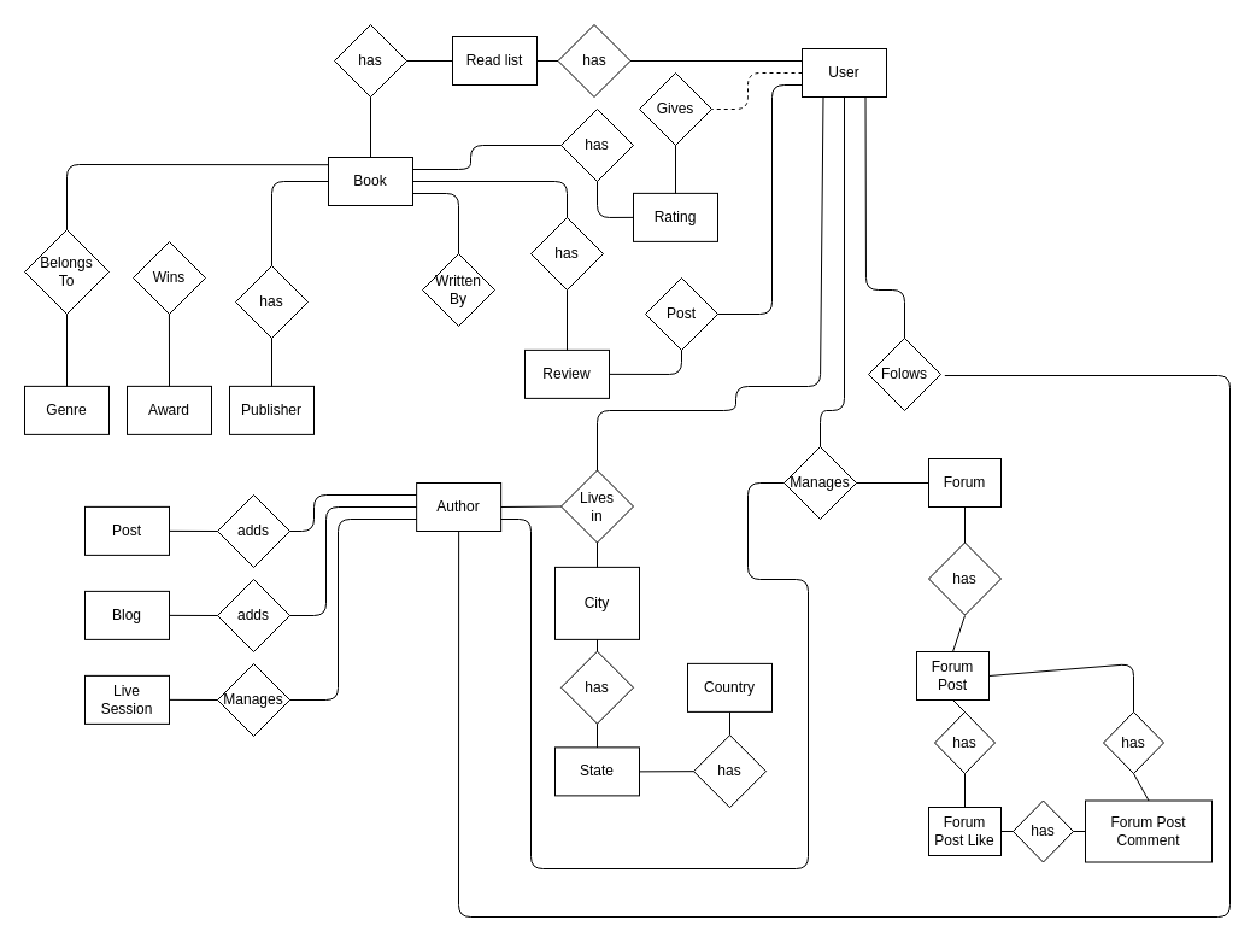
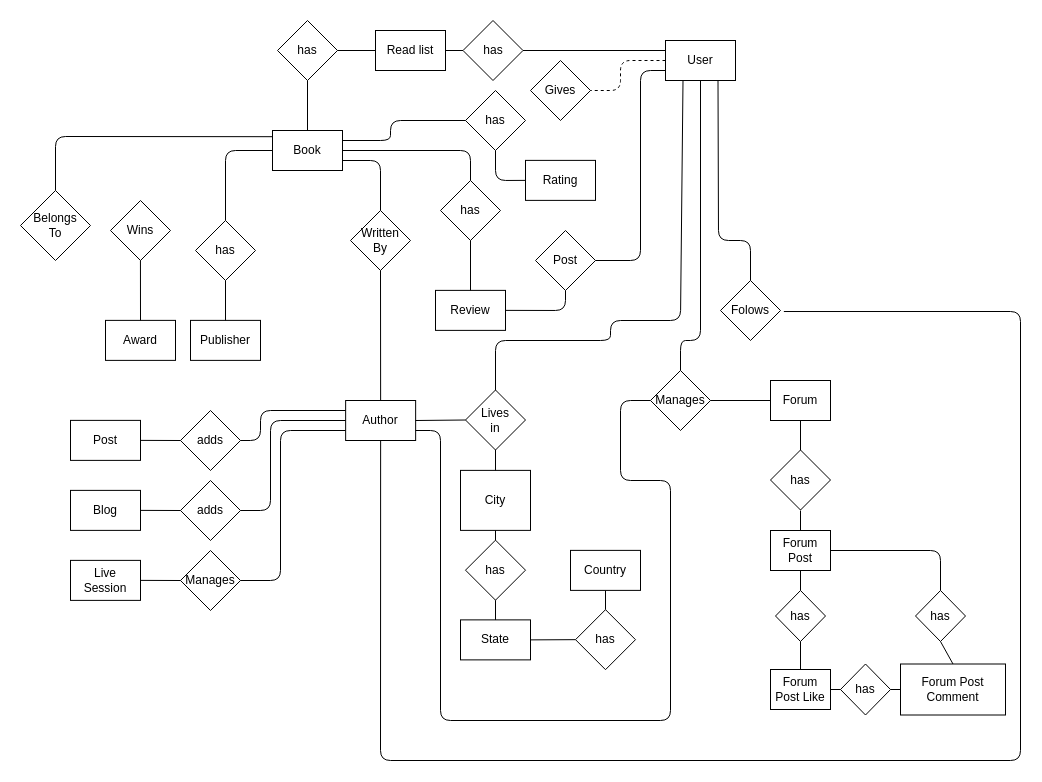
  <mxCell id="0" />
  <mxCell id="1" parent="0" />
  <mxCell id="2" value="Book" style="rounded=0;whiteSpace=wrap;html=1;" parent="1" vertex="1"><mxGeometry x="272" y="130" width="70" height="40" as="geometry" /></mxCell>
  <mxCell id="3" value="has" style="rhombus;whiteSpace=wrap;html=1;" parent="1" vertex="1"><mxGeometry x="440" y="180" width="60" height="60" as="geometry" /></mxCell>
  <mxCell id="4" value="" style="endArrow=none;html=1;exitX=0.5;exitY=0;exitDx=0;exitDy=0;entryX=1;entryY=0.5;entryDx=0;entryDy=0;" parent="1" source="3" target="2" edge="1"><mxGeometry width="50" height="50" relative="1" as="geometry"><mxPoint x="360" y="330" as="sourcePoint" /><mxPoint x="410" y="280" as="targetPoint" /><Array as="points"><mxPoint x="470" y="150" /></Array></mxGeometry></mxCell>
  <mxCell id="5" value="Review" style="rounded=0;whiteSpace=wrap;html=1;" parent="1" vertex="1"><mxGeometry x="435" y="289.881" width="70" height="40" as="geometry" /></mxCell>
  <mxCell id="6" value="" style="endArrow=none;html=1;exitX=0.5;exitY=1;exitDx=0;exitDy=0;entryX=0.5;entryY=0;entryDx=0;entryDy=0;" parent="1" source="3" target="5" edge="1"><mxGeometry width="50" height="50" relative="1" as="geometry"><mxPoint x="479.952" y="229.905" as="sourcePoint" /><mxPoint x="515.19" y="179.905" as="targetPoint" /></mxGeometry></mxCell>
  <mxCell id="7" value="has" style="rhombus;whiteSpace=wrap;html=1;" parent="1" vertex="1"><mxGeometry x="465" y="90" width="60" height="60" as="geometry" /></mxCell>
  <mxCell id="8" value="Rating" style="rounded=0;whiteSpace=wrap;html=1;" parent="1" vertex="1"><mxGeometry x="525" y="159.881" width="70" height="40" as="geometry" /></mxCell>
  <mxCell id="9" value="Author" style="rounded=0;whiteSpace=wrap;html=1;" parent="1" vertex="1"><mxGeometry x="345.143" y="400" width="70" height="40" as="geometry" /></mxCell>
  <mxCell id="10" value="Written&lt;br&gt;By&lt;br&gt;" style="rhombus;whiteSpace=wrap;html=1;" parent="1" vertex="1"><mxGeometry x="350" y="210" width="60" height="60" as="geometry" /></mxCell>
  <mxCell id="11" value="Award" style="rounded=0;whiteSpace=wrap;html=1;" parent="1" vertex="1"><mxGeometry x="105" y="319.881" width="70" height="40" as="geometry" /></mxCell>
  <mxCell id="12" value="Wins" style="rhombus;whiteSpace=wrap;html=1;" parent="1" vertex="1"><mxGeometry x="110" y="200" width="60" height="60" as="geometry" /></mxCell>
  <mxCell id="13" value="" style="endArrow=none;html=1;exitX=0.5;exitY=1;exitDx=0;exitDy=0;entryX=0.5;entryY=0;entryDx=0;entryDy=0;" parent="1" target="11" edge="1"><mxGeometry width="50" height="50" relative="1" as="geometry"><mxPoint x="139.952" y="259.905" as="sourcePoint" /><mxPoint x="139.952" y="299.905" as="targetPoint" /></mxGeometry></mxCell>
- <mxCell id="14" value="Genre" style="rounded=0;whiteSpace=wrap;html=1;" parent="1" vertex="1"><mxGeometry x="20" y="319.881" width="70" height="40" as="geometry" /></mxCell>
  <mxCell id="15" value="Belongs&lt;br&gt;To&lt;br&gt;" style="rhombus;whiteSpace=wrap;html=1;" parent="1" vertex="1"><mxGeometry x="20" y="190" width="70" height="70" as="geometry" /></mxCell>
- <mxCell id="16" value="" style="endArrow=none;html=1;exitX=0.5;exitY=1;exitDx=0;exitDy=0;entryX=0.5;entryY=0;entryDx=0;entryDy=0;" parent="1" source="15" target="14" edge="1"><mxGeometry width="50" height="50" relative="1" as="geometry"><mxPoint x="59.952" y="259.905" as="sourcePoint" /><mxPoint x="59.952" y="299.905" as="targetPoint" /></mxGeometry></mxCell>
  <mxCell id="17" value="" style="endArrow=none;html=1;exitX=0.5;exitY=0;exitDx=0;exitDy=0;entryX=-0.003;entryY=0.155;entryDx=0;entryDy=0;entryPerimeter=0;" parent="1" source="15" target="2" edge="1"><mxGeometry width="50" height="50" relative="1" as="geometry"><mxPoint x="65.19" y="269.905" as="sourcePoint" /><mxPoint x="65.19" y="329.905" as="targetPoint" /><Array as="points"><mxPoint x="55" y="136" /></Array></mxGeometry></mxCell>
  <mxCell id="18" value="has" style="rhombus;whiteSpace=wrap;html=1;" parent="1" vertex="1"><mxGeometry x="195" y="220" width="60" height="60" as="geometry" /></mxCell>
  <mxCell id="19" value="Publisher" style="rounded=0;whiteSpace=wrap;html=1;" parent="1" vertex="1"><mxGeometry x="190" y="319.881" width="70" height="40" as="geometry" /></mxCell>
  <mxCell id="20" value="" style="endArrow=none;html=1;exitX=0.5;exitY=1;exitDx=0;exitDy=0;entryX=0.5;entryY=0;entryDx=0;entryDy=0;" parent="1" source="18" target="19" edge="1"><mxGeometry width="50" height="50" relative="1" as="geometry"><mxPoint x="234.952" y="229.905" as="sourcePoint" /><mxPoint x="270.19" y="179.905" as="targetPoint" /></mxGeometry></mxCell>
  <mxCell id="21" value="" style="endArrow=none;html=1;exitX=0;exitY=0.5;exitDx=0;exitDy=0;entryX=0.5;entryY=0;entryDx=0;entryDy=0;" parent="1" source="2" target="18" edge="1"><mxGeometry width="50" height="50" relative="1" as="geometry"><mxPoint x="149.952" y="269.905" as="sourcePoint" /><mxPoint x="149.952" y="329.905" as="targetPoint" /><Array as="points"><mxPoint x="225" y="150" /></Array></mxGeometry></mxCell>
  <mxCell id="22" value="User" style="rounded=0;whiteSpace=wrap;html=1;" parent="1" vertex="1"><mxGeometry x="665" y="40" width="70" height="40" as="geometry" /></mxCell>
  <mxCell id="23" value="Read list" style="rounded=0;whiteSpace=wrap;html=1;" parent="1" vertex="1"><mxGeometry x="375" y="30" width="70" height="40" as="geometry" /></mxCell>
  <mxCell id="24" value="has" style="rhombus;whiteSpace=wrap;html=1;" parent="1" vertex="1"><mxGeometry x="462.5" y="20" width="60" height="60" as="geometry" /></mxCell>
  <mxCell id="25" value="has" style="rhombus;whiteSpace=wrap;html=1;" parent="1" vertex="1"><mxGeometry x="277" y="20" width="60" height="60" as="geometry" /></mxCell>
  <mxCell id="26" value="" style="endArrow=none;html=1;exitX=1;exitY=0.5;exitDx=0;exitDy=0;entryX=0;entryY=0.5;entryDx=0;entryDy=0;" parent="1" source="25" target="23" edge="1"><mxGeometry width="50" height="50" relative="1" as="geometry"><mxPoint x="352.167" y="150.333" as="sourcePoint" /><mxPoint x="449.667" y="150.333" as="targetPoint" /></mxGeometry></mxCell>
  <mxCell id="27" value="" style="endArrow=none;html=1;exitX=1;exitY=0.5;exitDx=0;exitDy=0;entryX=0;entryY=0.5;entryDx=0;entryDy=0;" parent="1" source="23" target="24" edge="1"><mxGeometry width="50" height="50" relative="1" as="geometry"><mxPoint x="347.167" y="60.333" as="sourcePoint" /><mxPoint x="384.667" y="60.333" as="targetPoint" /></mxGeometry></mxCell>
  <mxCell id="28" value="" style="endArrow=none;html=1;exitX=0;exitY=0.25;exitDx=0;exitDy=0;entryX=1;entryY=0.5;entryDx=0;entryDy=0;" parent="1" source="22" target="24" edge="1"><mxGeometry width="50" height="50" relative="1" as="geometry"><mxPoint x="357.167" y="80.333" as="sourcePoint" /><mxPoint x="394.667" y="80.333" as="targetPoint" /></mxGeometry></mxCell>
  <mxCell id="29" value="" style="endArrow=none;html=1;exitX=0.5;exitY=1;exitDx=0;exitDy=0;" parent="1" source="25" target="2" edge="1"><mxGeometry width="50" height="50" relative="1" as="geometry"><mxPoint x="367.167" y="90.333" as="sourcePoint" /><mxPoint x="404.667" y="90.333" as="targetPoint" /></mxGeometry></mxCell>
+ <mxCell id="30" value="" style="endArrow=none;html=1;exitX=0.5;exitY=1;exitDx=0;exitDy=0;entryX=0.5;entryY=0;entryDx=0;entryDy=0;" parent="1" source="10" target="9" edge="1"><mxGeometry width="50" height="50" relative="1" as="geometry"><mxPoint x="479.952" y="289.905" as="sourcePoint" /><mxPoint x="479.952" y="329.905" as="targetPoint" /></mxGeometry></mxCell>
  <mxCell id="31" value="" style="endArrow=none;html=1;exitX=0.5;exitY=0;exitDx=0;exitDy=0;entryX=1;entryY=0.75;entryDx=0;entryDy=0;" parent="1" source="10" target="2" edge="1"><mxGeometry width="50" height="50" relative="1" as="geometry"><mxPoint x="489.952" y="299.905" as="sourcePoint" /><mxPoint x="330" y="169.524" as="targetPoint" /><Array as="points"><mxPoint x="380" y="160" /></Array></mxGeometry></mxCell>
  <mxCell id="32" value="Post" style="rhombus;whiteSpace=wrap;html=1;" parent="1" vertex="1"><mxGeometry x="535" y="230" width="60" height="60" as="geometry" /></mxCell>
  <mxCell id="33" value="" style="endArrow=none;html=1;exitX=1;exitY=0.5;exitDx=0;exitDy=0;entryX=0.5;entryY=1;entryDx=0;entryDy=0;" parent="1" source="5" target="32" edge="1"><mxGeometry width="50" height="50" relative="1" as="geometry"><mxPoint x="479.667" y="290.333" as="sourcePoint" /><mxPoint x="479.667" y="329.5" as="targetPoint" /><Array as="points"><mxPoint x="565" y="310" /></Array></mxGeometry></mxCell>
  <mxCell id="34" value="Gives" style="rhombus;whiteSpace=wrap;html=1;" parent="1" vertex="1"><mxGeometry x="530" y="60" width="60" height="60" as="geometry" /></mxCell>
  <mxCell id="35" value="" style="endArrow=none;html=1;exitX=0;exitY=0.5;exitDx=0;exitDy=0;entryX=1;entryY=0.5;entryDx=0;entryDy=0;dashed=1;" parent="1" source="22" target="34" edge="1"><mxGeometry width="50" height="50" relative="1" as="geometry"><mxPoint x="674.667" y="60.333" as="sourcePoint" /><mxPoint x="532.167" y="60.333" as="targetPoint" /><Array as="points"><mxPoint x="620" y="60" /><mxPoint x="620" y="90" /></Array></mxGeometry></mxCell>
  <mxCell id="36" value="" style="endArrow=none;html=1;exitX=1;exitY=0.5;exitDx=0;exitDy=0;entryX=0;entryY=0.75;entryDx=0;entryDy=0;" parent="1" source="32" target="22" edge="1"><mxGeometry width="50" height="50" relative="1" as="geometry"><mxPoint x="574.667" y="290.333" as="sourcePoint" /><mxPoint x="574.667" y="329.5" as="targetPoint" /><Array as="points"><mxPoint x="640" y="260" /><mxPoint x="640" y="70" /></Array></mxGeometry></mxCell>
  <mxCell id="37" value="adds" style="rhombus;whiteSpace=wrap;html=1;" parent="1" vertex="1"><mxGeometry x="180" y="410" width="60" height="60" as="geometry" /></mxCell>
  <mxCell id="38" value="Post" style="rounded=0;whiteSpace=wrap;html=1;" parent="1" vertex="1"><mxGeometry x="70" y="419.881" width="70" height="40" as="geometry" /></mxCell>
  <mxCell id="39" value="" style="endArrow=none;html=1;entryX=0;entryY=0.5;entryDx=0;entryDy=0;exitX=1;exitY=0.5;exitDx=0;exitDy=0;" parent="1" edge="1" target="37" source="38"><mxGeometry width="50" height="50" relative="1" as="geometry"><mxPoint x="60" y="530" as="sourcePoint" /><mxPoint x="110" y="480" as="targetPoint" /></mxGeometry></mxCell>
  <mxCell id="40" value="" style="endArrow=none;html=1;entryX=1;entryY=0.5;entryDx=0;entryDy=0;exitX=0;exitY=0.25;exitDx=0;exitDy=0;" edge="1" parent="1" source="9" target="37"><mxGeometry width="50" height="50" relative="1" as="geometry"><mxPoint x="150" y="450" as="sourcePoint" /><mxPoint x="190" y="450" as="targetPoint" /><Array as="points"><mxPoint x="260" y="410" /><mxPoint x="260" y="440" /></Array></mxGeometry></mxCell>
  <mxCell id="41" value="adds" style="rhombus;whiteSpace=wrap;html=1;" vertex="1" parent="1"><mxGeometry x="180" y="480" width="60" height="60" as="geometry" /></mxCell>
  <mxCell id="42" value="Blog" style="rounded=0;whiteSpace=wrap;html=1;" vertex="1" parent="1"><mxGeometry x="70" y="489.881" width="70" height="40" as="geometry" /></mxCell>
  <mxCell id="43" value="" style="endArrow=none;html=1;entryX=0;entryY=0.5;entryDx=0;entryDy=0;exitX=1;exitY=0.5;exitDx=0;exitDy=0;" edge="1" parent="1" source="42" target="41"><mxGeometry width="50" height="50" relative="1" as="geometry"><mxPoint x="60" y="600" as="sourcePoint" /><mxPoint x="110" y="550" as="targetPoint" /></mxGeometry></mxCell>
  <mxCell id="44" value="Manages" style="rhombus;whiteSpace=wrap;html=1;" vertex="1" parent="1"><mxGeometry x="180" y="550" width="60" height="60" as="geometry" /></mxCell>
  <mxCell id="45" value="Live Session" style="rounded=0;whiteSpace=wrap;html=1;" vertex="1" parent="1"><mxGeometry x="70" y="559.881" width="70" height="40" as="geometry" /></mxCell>
  <mxCell id="46" value="" style="endArrow=none;html=1;entryX=0;entryY=0.5;entryDx=0;entryDy=0;exitX=1;exitY=0.5;exitDx=0;exitDy=0;" edge="1" parent="1" source="45" target="44"><mxGeometry width="50" height="50" relative="1" as="geometry"><mxPoint x="60" y="670" as="sourcePoint" /><mxPoint x="110" y="620" as="targetPoint" /></mxGeometry></mxCell>
  <mxCell id="47" value="" style="endArrow=none;html=1;entryX=1;entryY=0.5;entryDx=0;entryDy=0;exitX=0;exitY=0.5;exitDx=0;exitDy=0;" edge="1" parent="1" source="9" target="41"><mxGeometry width="50" height="50" relative="1" as="geometry"><mxPoint x="340" y="420" as="sourcePoint" /><mxPoint x="250" y="450" as="targetPoint" /><Array as="points"><mxPoint x="270" y="420" /><mxPoint x="270" y="510" /></Array></mxGeometry></mxCell>
  <mxCell id="48" value="" style="endArrow=none;html=1;entryX=1;entryY=0.5;entryDx=0;entryDy=0;" edge="1" parent="1" target="44"><mxGeometry width="50" height="50" relative="1" as="geometry"><mxPoint x="345" y="430" as="sourcePoint" /><mxPoint x="249.952" y="519.905" as="targetPoint" /><Array as="points"><mxPoint x="280" y="430" /><mxPoint x="280" y="580" /></Array></mxGeometry></mxCell>
  <mxCell id="49" value="Lives&lt;br&gt;in&lt;br&gt;" style="rhombus;whiteSpace=wrap;html=1;" vertex="1" parent="1"><mxGeometry x="465" y="389.5" width="60" height="60" as="geometry" /></mxCell>
  <mxCell id="50" value="" style="endArrow=none;html=1;entryX=0.5;entryY=0;entryDx=0;entryDy=0;exitX=0.25;exitY=1;exitDx=0;exitDy=0;" edge="1" parent="1" source="22" target="49"><mxGeometry width="50" height="50" relative="1" as="geometry"><mxPoint x="750" y="160" as="sourcePoint" /><mxPoint x="532.167" y="60.333" as="targetPoint" /><Array as="points"><mxPoint x="680" y="320" /><mxPoint x="610" y="320" /><mxPoint x="610" y="340" /><mxPoint x="495" y="340" /></Array></mxGeometry></mxCell>
  <mxCell id="51" value="" style="endArrow=none;html=1;exitX=0;exitY=0.5;exitDx=0;exitDy=0;entryX=1;entryY=0.5;entryDx=0;entryDy=0;" edge="1" parent="1" source="49" target="9"><mxGeometry width="50" height="50" relative="1" as="geometry"><mxPoint x="389.667" y="280.333" as="sourcePoint" /><mxPoint x="390.5" y="410.333" as="targetPoint" /></mxGeometry></mxCell>
  <mxCell id="52" value="City" style="rounded=0;whiteSpace=wrap;html=1;" vertex="1" parent="1"><mxGeometry x="460" y="469.881" width="70" height="60" as="geometry" /></mxCell>
  <mxCell id="53" value="has" style="rhombus;whiteSpace=wrap;html=1;" vertex="1" parent="1"><mxGeometry x="465" y="539.667" width="60" height="60" as="geometry" /></mxCell>
  <mxCell id="54" value="" style="endArrow=none;html=1;entryX=0.5;entryY=1;entryDx=0;entryDy=0;exitX=0.5;exitY=0;exitDx=0;exitDy=0;" edge="1" parent="1" source="52" target="49"><mxGeometry width="50" height="50" relative="1" as="geometry"><mxPoint x="395" y="529.5" as="sourcePoint" /><mxPoint x="445" y="479.5" as="targetPoint" /></mxGeometry></mxCell>
  <mxCell id="55" value="" style="endArrow=none;html=1;entryX=0.5;entryY=0;entryDx=0;entryDy=0;exitX=0.5;exitY=1;exitDx=0;exitDy=0;" edge="1" parent="1" source="52" target="53"><mxGeometry width="50" height="50" relative="1" as="geometry"><mxPoint x="495" y="529.5" as="sourcePoint" /><mxPoint x="504.667" y="459.833" as="targetPoint" /></mxGeometry></mxCell>
  <mxCell id="56" value="State" style="rounded=0;whiteSpace=wrap;html=1;" vertex="1" parent="1"><mxGeometry x="460" y="619.381" width="70" height="40" as="geometry" /></mxCell>
  <mxCell id="57" value="has" style="rhombus;whiteSpace=wrap;html=1;" vertex="1" parent="1"><mxGeometry x="575" y="609.167" width="60" height="60" as="geometry" /></mxCell>
  <mxCell id="58" value="" style="endArrow=none;html=1;entryX=0.5;entryY=0;entryDx=0;entryDy=0;exitX=0.5;exitY=1;exitDx=0;exitDy=0;" edge="1" parent="1" target="57" source="59"><mxGeometry width="50" height="50" relative="1" as="geometry"><mxPoint x="635" y="610" as="sourcePoint" /><mxPoint x="644.667" y="560.833" as="targetPoint" /></mxGeometry></mxCell>
  <mxCell id="59" value="Country" style="rounded=0;whiteSpace=wrap;html=1;" vertex="1" parent="1"><mxGeometry x="570" y="549.881" width="70" height="40" as="geometry" /></mxCell>
  <mxCell id="60" value="" style="endArrow=none;html=1;entryX=0.5;entryY=0;entryDx=0;entryDy=0;exitX=0.5;exitY=1;exitDx=0;exitDy=0;" edge="1" parent="1" source="53" target="56"><mxGeometry width="50" height="50" relative="1" as="geometry"><mxPoint x="505.111" y="529.278" as="sourcePoint" /><mxPoint x="505.111" y="549.556" as="targetPoint" /></mxGeometry></mxCell>
- <mxCell id="61" value="" style="endArrow=none;html=1;exitX=0.5;exitY=1;exitDx=0;exitDy=0;" edge="1" parent="1" source="34" target="8"><mxGeometry width="50" height="50" relative="1" as="geometry"><mxPoint x="479.667" y="250.333" as="sourcePoint" /><mxPoint x="479.667" y="299.5" as="targetPoint" /></mxGeometry></mxCell>
  <mxCell id="62" value="" style="endArrow=none;html=1;exitX=0;exitY=0.5;exitDx=0;exitDy=0;entryX=1;entryY=0.25;entryDx=0;entryDy=0;" edge="1" parent="1" source="7" target="2"><mxGeometry width="50" height="50" relative="1" as="geometry"><mxPoint x="317.167" y="90.333" as="sourcePoint" /><mxPoint x="317.048" y="140" as="targetPoint" /><Array as="points"><mxPoint x="390" y="120" /><mxPoint x="390" y="140" /></Array></mxGeometry></mxCell>
  <mxCell id="63" value="" style="endArrow=none;html=1;exitX=0.5;exitY=1;exitDx=0;exitDy=0;entryX=0;entryY=0.5;entryDx=0;entryDy=0;" edge="1" parent="1" source="7" target="8"><mxGeometry width="50" height="50" relative="1" as="geometry"><mxPoint x="317.2" y="90" as="sourcePoint" /><mxPoint x="317.057" y="140" as="targetPoint" /><Array as="points"><mxPoint x="495" y="180" /></Array></mxGeometry></mxCell>
  <mxCell id="64" value="" style="endArrow=none;html=1;entryX=0;entryY=0.5;entryDx=0;entryDy=0;exitX=1;exitY=0.5;exitDx=0;exitDy=0;" edge="1" parent="1" source="56" target="57"><mxGeometry width="50" height="50" relative="1" as="geometry"><mxPoint x="615.2" y="600" as="sourcePoint" /><mxPoint x="615.2" y="619.2" as="targetPoint" /></mxGeometry></mxCell>
  <mxCell id="65" value="" style="endArrow=none;html=1;entryX=1;entryY=0.75;entryDx=0;entryDy=0;exitX=0;exitY=0.5;exitDx=0;exitDy=0;" edge="1" parent="1" source="66" target="9"><mxGeometry width="50" height="50" relative="1" as="geometry"><mxPoint x="620" y="450" as="sourcePoint" /><mxPoint x="390" y="510" as="targetPoint" /><Array as="points"><mxPoint x="620" y="400" /><mxPoint x="620" y="480" /><mxPoint x="670" y="480" /><mxPoint x="670" y="720" /><mxPoint x="440" y="720" /><mxPoint x="440" y="430" /></Array></mxGeometry></mxCell>
  <mxCell id="66" value="Manages" style="rhombus;whiteSpace=wrap;html=1;" vertex="1" parent="1"><mxGeometry x="650" y="370" width="60" height="60" as="geometry" /></mxCell>
  <mxCell id="67" value="" style="endArrow=none;html=1;exitX=0.5;exitY=1;exitDx=0;exitDy=0;entryX=0.5;entryY=0;entryDx=0;entryDy=0;" edge="1" parent="1" source="22" target="66"><mxGeometry width="50" height="50" relative="1" as="geometry"><mxPoint x="840" y="240" as="sourcePoint" /><mxPoint x="700" y="360" as="targetPoint" /><Array as="points"><mxPoint x="700" y="340" /><mxPoint x="680" y="340" /></Array></mxGeometry></mxCell>
  <mxCell id="68" value="Forum" style="rounded=0;whiteSpace=wrap;html=1;" vertex="1" parent="1"><mxGeometry x="770" y="380" width="60" height="40" as="geometry" /></mxCell>
  <mxCell id="69" value="" style="endArrow=none;html=1;exitX=1;exitY=0.5;exitDx=0;exitDy=0;entryX=0;entryY=0.5;entryDx=0;entryDy=0;" edge="1" parent="1" source="66" target="68"><mxGeometry width="50" height="50" relative="1" as="geometry"><mxPoint x="710" y="470" as="sourcePoint" /><mxPoint x="760" y="420" as="targetPoint" /></mxGeometry></mxCell>
  <mxCell id="70" value="has" style="rhombus;whiteSpace=wrap;html=1;" vertex="1" parent="1"><mxGeometry x="770" y="449.5" width="60" height="60" as="geometry" /></mxCell>
- <mxCell id="71" value="Forum&lt;br&gt;Post&lt;br&gt;" style="rounded=0;whiteSpace=wrap;html=1;" vertex="1" parent="1"><mxGeometry x="760" y="540" width="60" height="40" as="geometry" /></mxCell>
+ <mxCell id="71" value="Forum&lt;br&gt;Post&lt;br&gt;" style="rounded=0;whiteSpace=wrap;html=1;" vertex="1" parent="1"><mxGeometry x="770" y="530" width="60" height="40" as="geometry" /></mxCell>
  <mxCell id="72" value="" style="endArrow=none;html=1;exitX=0.5;exitY=1;exitDx=0;exitDy=0;entryX=0.5;entryY=0;entryDx=0;entryDy=0;" edge="1" parent="1" source="68" target="70"><mxGeometry width="50" height="50" relative="1" as="geometry"><mxPoint x="390" y="280" as="sourcePoint" /><mxPoint x="390" y="410" as="targetPoint" /></mxGeometry></mxCell>
  <mxCell id="73" value="" style="endArrow=none;html=1;exitX=0.5;exitY=0;exitDx=0;exitDy=0;" edge="1" parent="1" source="71"><mxGeometry width="50" height="50" relative="1" as="geometry"><mxPoint x="810" y="430" as="sourcePoint" /><mxPoint x="800" y="510" as="targetPoint" /></mxGeometry></mxCell>
  <mxCell id="74" value="Forum&lt;br&gt;Post Like&lt;br&gt;" style="rounded=0;whiteSpace=wrap;html=1;" vertex="1" parent="1"><mxGeometry x="770" y="669" width="60" height="40" as="geometry" /></mxCell>
  <mxCell id="75" value="has" style="rhombus;whiteSpace=wrap;html=1;" vertex="1" parent="1"><mxGeometry x="775" y="590" width="50" height="51" as="geometry" /></mxCell>
  <mxCell id="76" value="" style="endArrow=none;html=1;exitX=0.5;exitY=1;exitDx=0;exitDy=0;entryX=0.5;entryY=0;entryDx=0;entryDy=0;" edge="1" parent="1" source="71" target="75"><mxGeometry width="50" height="50" relative="1" as="geometry"><mxPoint x="810" y="540" as="sourcePoint" /><mxPoint x="810" y="520" as="targetPoint" /></mxGeometry></mxCell>
  <mxCell id="77" value="" style="endArrow=none;html=1;exitX=0.5;exitY=0;exitDx=0;exitDy=0;entryX=0.5;entryY=1;entryDx=0;entryDy=0;" edge="1" parent="1" source="74" target="75"><mxGeometry width="50" height="50" relative="1" as="geometry"><mxPoint x="810" y="580" as="sourcePoint" /><mxPoint x="810" y="599.667" as="targetPoint" /></mxGeometry></mxCell>
  <mxCell id="78" value="Forum Post Comment&lt;br&gt;" style="rounded=0;whiteSpace=wrap;html=1;" vertex="1" parent="1"><mxGeometry x="900" y="663.5" width="105" height="51" as="geometry" /></mxCell>
  <mxCell id="79" value="has" style="rhombus;whiteSpace=wrap;html=1;" vertex="1" parent="1"><mxGeometry x="915" y="590" width="50" height="51" as="geometry" /></mxCell>
  <mxCell id="80" value="" style="endArrow=none;html=1;exitX=1;exitY=0.5;exitDx=0;exitDy=0;entryX=0.5;entryY=0;entryDx=0;entryDy=0;" edge="1" parent="1" target="79" source="71"><mxGeometry width="50" height="50" relative="1" as="geometry"><mxPoint x="890.241" y="571.466" as="sourcePoint" /><mxPoint x="900" y="521.5" as="targetPoint" /><Array as="points"><mxPoint x="940" y="550" /></Array></mxGeometry></mxCell>
  <mxCell id="81" value="" style="endArrow=none;html=1;exitX=0.5;exitY=0;exitDx=0;exitDy=0;entryX=0.5;entryY=1;entryDx=0;entryDy=0;" edge="1" parent="1" source="78" target="79"><mxGeometry width="50" height="50" relative="1" as="geometry"><mxPoint x="940" y="580" as="sourcePoint" /><mxPoint x="940" y="599.667" as="targetPoint" /></mxGeometry></mxCell>
  <mxCell id="82" value="has" style="rhombus;whiteSpace=wrap;html=1;" vertex="1" parent="1"><mxGeometry x="840" y="663.5" width="50" height="51" as="geometry" /></mxCell>
  <mxCell id="83" value="" style="endArrow=none;html=1;exitX=1;exitY=0.5;exitDx=0;exitDy=0;entryX=0;entryY=0.5;entryDx=0;entryDy=0;" edge="1" parent="1" source="74" target="82"><mxGeometry width="50" height="50" relative="1" as="geometry"><mxPoint x="780" y="770" as="sourcePoint" /><mxPoint x="830" y="720" as="targetPoint" /></mxGeometry></mxCell>
  <mxCell id="84" value="" style="endArrow=none;html=1;exitX=0;exitY=0.5;exitDx=0;exitDy=0;entryX=1;entryY=0.5;entryDx=0;entryDy=0;" edge="1" parent="1" source="78" target="82"><mxGeometry width="50" height="50" relative="1" as="geometry"><mxPoint x="840.111" y="698.944" as="sourcePoint" /><mxPoint x="850.111" y="698.944" as="targetPoint" /></mxGeometry></mxCell>
  <mxCell id="85" value="Folows" style="rhombus;whiteSpace=wrap;html=1;" vertex="1" parent="1"><mxGeometry x="720" y="280" width="60" height="60" as="geometry" /></mxCell>
  <mxCell id="86" value="" style="endArrow=none;html=1;exitX=0.75;exitY=1;exitDx=0;exitDy=0;entryX=0.5;entryY=0;entryDx=0;entryDy=0;" edge="1" parent="1" source="22" target="85"><mxGeometry width="50" height="50" relative="1" as="geometry"><mxPoint x="740" y="140" as="sourcePoint" /><mxPoint x="790" y="90" as="targetPoint" /><Array as="points"><mxPoint x="718" y="240" /><mxPoint x="750" y="240" /></Array></mxGeometry></mxCell>
  <mxCell id="87" value="" style="endArrow=none;html=1;exitX=1.056;exitY=0.517;exitDx=0;exitDy=0;exitPerimeter=0;entryX=0.5;entryY=1;entryDx=0;entryDy=0;" edge="1" parent="1" source="85" target="9"><mxGeometry width="50" height="50" relative="1" as="geometry"><mxPoint x="820" y="340" as="sourcePoint" /><mxPoint x="340" y="590" as="targetPoint" /><Array as="points"><mxPoint x="1020" y="311" /><mxPoint x="1020" y="760" /><mxPoint x="380" y="760" /></Array></mxGeometry></mxCell>
